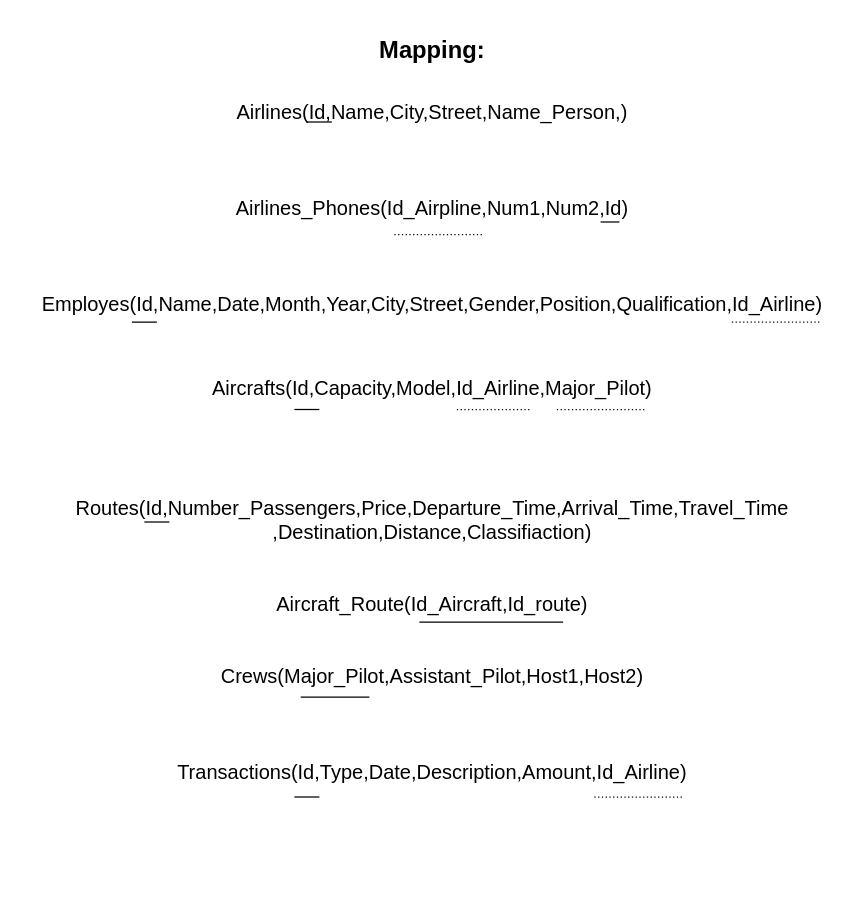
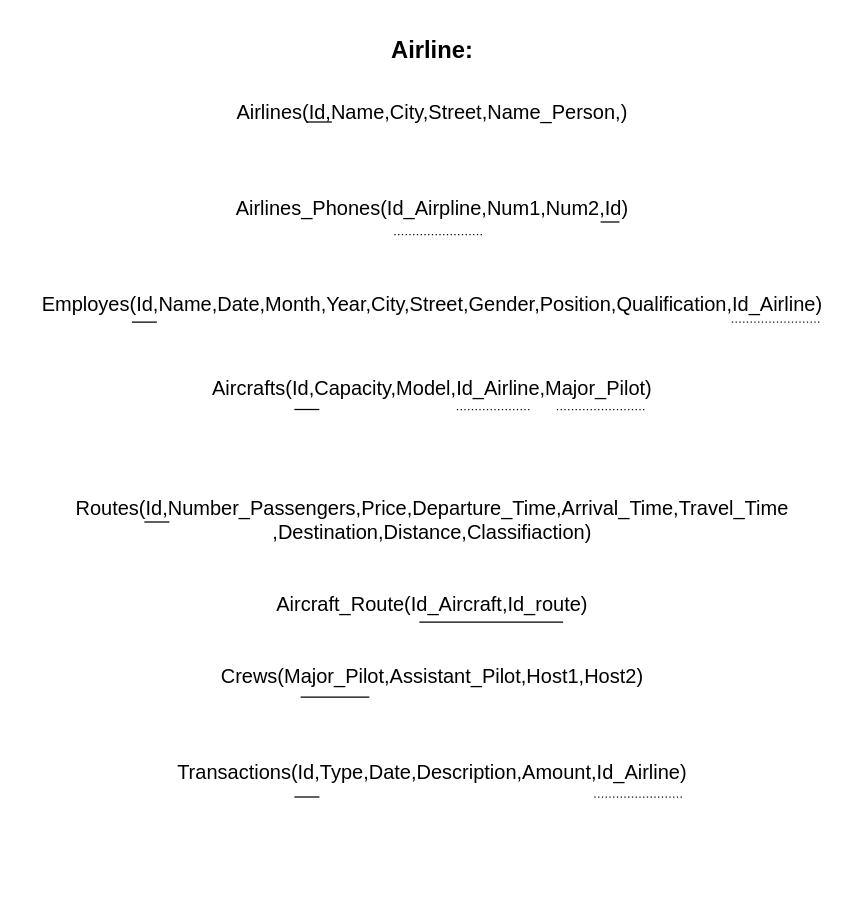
  <mxCell id="0" />
  <mxCell id="1" parent="0" />
  <mxCell id="2" value="&lt;div&gt;&lt;font style=&quot;font-size: 16px;&quot;&gt;&lt;br&gt;&lt;/font&gt;&lt;/div&gt;&lt;font style=&quot;font-size: 16px;&quot;&gt;&lt;div&gt;&lt;font style=&quot;font-size: 16px;&quot;&gt;&lt;br&gt;&lt;/font&gt;&lt;/div&gt;Airlines(Id,Name,City,Street,Name_Person,)&lt;/font&gt;&lt;div&gt;&lt;span style=&quot;font-size: 16px;&quot;&gt;&lt;br&gt;&lt;/span&gt;&lt;/div&gt;&lt;div&gt;&lt;div&gt;&lt;font style=&quot;font-size: 16px;&quot;&gt;&lt;br&gt;&lt;/font&gt;&lt;/div&gt;&lt;div&gt;&lt;font style=&quot;font-size: 16px;&quot;&gt;&lt;br&gt;&lt;/font&gt;&lt;/div&gt;&lt;div&gt;&lt;font style=&quot;font-size: 16px;&quot;&gt;Airlines_Phones(Id_Airpline,Num1,Num2,Id)&lt;br&gt;&lt;/font&gt;&lt;/div&gt;&lt;div&gt;&lt;font style=&quot;font-size: 16px;&quot;&gt;&lt;br&gt;&lt;/font&gt;&lt;/div&gt;&lt;div&gt;&lt;font style=&quot;font-size: 16px;&quot;&gt;&lt;br&gt;&lt;/font&gt;&lt;/div&gt;&lt;div&gt;&lt;font style=&quot;font-size: 16px;&quot;&gt;&lt;br&gt;&lt;/font&gt;&lt;/div&gt;&lt;div&gt;&lt;font style=&quot;font-size: 16px;&quot;&gt;Employes(Id,Name,Date,Month,Year,City,Street,Gender,Position,Qualification,Id_Airline)&lt;/font&gt;&lt;/div&gt;&lt;div&gt;&lt;font style=&quot;font-size: 16px;&quot;&gt;&lt;br&gt;&lt;/font&gt;&lt;/div&gt;&lt;div&gt;&lt;br&gt;&lt;/div&gt;&lt;div&gt;&lt;br&gt;&lt;/div&gt;&lt;div&gt;&lt;span style=&quot;font-size: 16px; background-color: initial;&quot;&gt;Aircrafts(Id,Capacity,Model,&lt;/span&gt;&lt;span style=&quot;font-size: 16px; background-color: initial;&quot;&gt;Id_Airline,&lt;/span&gt;&lt;span style=&quot;font-size: 16px; background-color: initial;&quot;&gt;Major_Pilot&lt;/span&gt;&lt;span style=&quot;background-color: initial; font-size: 16px;&quot;&gt;)&lt;/span&gt;&lt;/div&gt;&lt;/div&gt;&lt;div&gt;&lt;font style=&quot;font-size: 16px;&quot;&gt;&lt;br&gt;&lt;/font&gt;&lt;/div&gt;&lt;div&gt;&lt;font style=&quot;font-size: 16px;&quot;&gt;&lt;br&gt;&lt;/font&gt;&lt;/div&gt;&lt;div&gt;&lt;font style=&quot;font-size: 16px;&quot;&gt;&lt;br&gt;&lt;/font&gt;&lt;/div&gt;&lt;div&gt;&lt;font style=&quot;font-size: 16px;&quot;&gt;&lt;br&gt;&lt;/font&gt;&lt;/div&gt;&lt;div&gt;&lt;font style=&quot;font-size: 16px;&quot;&gt;Routes(Id,Number_Passengers,Price,Departure_Time,Arrival_Time,Travel_Time&lt;/font&gt;&lt;/div&gt;&lt;div&gt;&lt;font style=&quot;font-size: 16px;&quot;&gt;,&lt;/font&gt;&lt;font style=&quot;background-color: initial; font-size: 16px;&quot;&gt;Destination&lt;/font&gt;&lt;span style=&quot;background-color: initial; font-size: 16px;&quot;&gt;,Distance,Classifiaction)&lt;/span&gt;&lt;/div&gt;&lt;div&gt;&lt;font style=&quot;font-size: 16px;&quot;&gt;&lt;br&gt;&lt;/font&gt;&lt;/div&gt;&lt;div&gt;&lt;font style=&quot;font-size: 16px;&quot;&gt;&lt;br&gt;&lt;/font&gt;&lt;/div&gt;&lt;div&gt;&lt;font style=&quot;font-size: 16px;&quot;&gt;Aircraft_Route(Id_Aircraft,Id_route)&lt;/font&gt;&lt;/div&gt;&lt;div&gt;&lt;font style=&quot;font-size: 16px;&quot;&gt;&lt;br&gt;&lt;/font&gt;&lt;/div&gt;&lt;div&gt;&lt;font style=&quot;font-size: 16px;&quot;&gt;&lt;br&gt;&lt;/font&gt;&lt;/div&gt;&lt;div&gt;&lt;font style=&quot;font-size: 16px;&quot;&gt;Crews(Major_Pilot,Assistant_Pilot,Host1,Host2)&lt;/font&gt;&lt;/div&gt;&lt;div&gt;&lt;font style=&quot;font-size: 16px;&quot;&gt;&lt;br&gt;&lt;/font&gt;&lt;/div&gt;&lt;div&gt;&lt;font style=&quot;font-size: 16px;&quot;&gt;&lt;br&gt;&lt;/font&gt;&lt;/div&gt;&lt;div&gt;&lt;font style=&quot;font-size: 16px;&quot;&gt;&lt;br&gt;&lt;/font&gt;&lt;/div&gt;&lt;div&gt;&lt;font style=&quot;font-size: 16px;&quot;&gt;Transactions(Id,Type,Date,Description,Amount,&lt;/font&gt;&lt;span style=&quot;font-size: 16px; background-color: initial;&quot;&gt;Id_Airline&lt;/span&gt;&lt;span style=&quot;font-size: 16px; background-color: initial;&quot;&gt;)&lt;/span&gt;&lt;/div&gt;&lt;div&gt;&lt;br&gt;&lt;/div&gt;&lt;div&gt;&lt;font style=&quot;font-size: 16px;&quot;&gt;&lt;br&gt;&lt;/font&gt;&lt;/div&gt;&lt;div&gt;&lt;font style=&quot;font-size: 16px;&quot;&gt;&lt;br&gt;&lt;/font&gt;&lt;/div&gt;&lt;div&gt;&lt;font style=&quot;font-size: 16px;&quot;&gt;&lt;br&gt;&lt;/font&gt;&lt;/div&gt;" style="text;html=1;align=center;verticalAlign=middle;resizable=0;points=[];autosize=1;strokeColor=none;fillColor=none;" vertex="1" parent="1"><mxGeometry x="20" y="35" width="650" height="670" as="geometry" /></mxCell>
- <mxCell id="3" value="&lt;b&gt;&lt;font style=&quot;font-size: 19px;&quot;&gt;Mapping:&lt;/font&gt;&lt;/b&gt;" style="text;html=1;align=center;verticalAlign=middle;resizable=0;points=[];autosize=1;strokeColor=none;fillColor=none;" vertex="1" parent="1"><mxGeometry x="290" y="20" width="110" height="40" as="geometry" /></mxCell>
+ <mxCell id="3" value="&lt;b&gt;&lt;font style=&quot;font-size: 19px;&quot;&gt;Airline:&lt;/font&gt;&lt;/b&gt;" style="text;html=1;align=center;verticalAlign=middle;resizable=0;points=[];autosize=1;strokeColor=none;fillColor=none;" vertex="1" parent="1"><mxGeometry x="290" y="20" width="110" height="40" as="geometry" /></mxCell>
  <mxCell id="4" value="" style="endArrow=none;html=1;rounded=0;" edge="1" parent="1"><mxGeometry relative="1" as="geometry"><mxPoint x="235" y="637" as="sourcePoint" /><mxPoint x="255" y="637" as="targetPoint" /></mxGeometry></mxCell>
  <mxCell id="5" value="" style="endArrow=none;html=1;rounded=0;" edge="1" parent="1"><mxGeometry relative="1" as="geometry"><mxPoint x="335" y="497" as="sourcePoint" /><mxPoint x="375" y="497" as="targetPoint" /><Array as="points"><mxPoint x="375" y="497" /><mxPoint x="450" y="497" /></Array></mxGeometry></mxCell>
  <mxCell id="6" value="" style="endArrow=none;html=1;rounded=0;dashed=1;dashPattern=1 2;" edge="1" parent="1"><mxGeometry relative="1" as="geometry"><mxPoint x="315" y="187" as="sourcePoint" /><mxPoint x="385" y="187" as="targetPoint" /><Array as="points"><mxPoint x="335" y="187" /></Array></mxGeometry></mxCell>
  <mxCell id="7" value="" style="resizable=0;html=1;whiteSpace=wrap;align=left;verticalAlign=bottom;" connectable="0" vertex="1" parent="6"><mxGeometry x="-1" relative="1" as="geometry" /></mxCell>
  <mxCell id="8" value="" style="resizable=0;html=1;whiteSpace=wrap;align=right;verticalAlign=bottom;" connectable="0" vertex="1" parent="6"><mxGeometry x="1" relative="1" as="geometry" /></mxCell>
  <mxCell id="9" value="" style="endArrow=none;html=1;rounded=0;dashed=1;dashPattern=1 2;" edge="1" parent="1"><mxGeometry relative="1" as="geometry"><mxPoint x="475" y="637" as="sourcePoint" /><mxPoint x="545" y="637" as="targetPoint" /><Array as="points"><mxPoint x="515" y="637" /></Array></mxGeometry></mxCell>
  <mxCell id="10" value="" style="resizable=0;html=1;whiteSpace=wrap;align=left;verticalAlign=bottom;" connectable="0" vertex="1" parent="9"><mxGeometry x="-1" relative="1" as="geometry" /></mxCell>
  <mxCell id="11" value="" style="resizable=0;html=1;whiteSpace=wrap;align=right;verticalAlign=bottom;" connectable="0" vertex="1" parent="9"><mxGeometry x="1" relative="1" as="geometry" /></mxCell>
  <mxCell id="12" value="" style="endArrow=none;html=1;rounded=0;dashed=1;dashPattern=1 2;" edge="1" parent="1"><mxGeometry relative="1" as="geometry"><mxPoint x="585" y="257" as="sourcePoint" /><mxPoint x="655" y="257" as="targetPoint" /></mxGeometry></mxCell>
  <mxCell id="13" value="" style="resizable=0;html=1;whiteSpace=wrap;align=left;verticalAlign=bottom;" connectable="0" vertex="1" parent="12"><mxGeometry x="-1" relative="1" as="geometry" /></mxCell>
  <mxCell id="14" value="" style="resizable=0;html=1;whiteSpace=wrap;align=right;verticalAlign=bottom;" connectable="0" vertex="1" parent="12"><mxGeometry x="1" relative="1" as="geometry" /></mxCell>
  <mxCell id="15" value="" style="endArrow=none;html=1;rounded=0;" edge="1" parent="1"><mxGeometry relative="1" as="geometry"><mxPoint x="480" y="177" as="sourcePoint" /><mxPoint x="495" y="177" as="targetPoint" /></mxGeometry></mxCell>
  <mxCell id="16" value="" style="endArrow=none;html=1;rounded=0;" edge="1" parent="1"><mxGeometry relative="1" as="geometry"><mxPoint x="115" y="257" as="sourcePoint" /><mxPoint x="125" y="257" as="targetPoint" /><Array as="points"><mxPoint x="105" y="257" /><mxPoint x="115" y="257" /></Array></mxGeometry></mxCell>
  <mxCell id="17" value="" style="endArrow=none;html=1;rounded=0;" edge="1" parent="1"><mxGeometry relative="1" as="geometry"><mxPoint x="235" y="327" as="sourcePoint" /><mxPoint x="255" y="327" as="targetPoint" /></mxGeometry></mxCell>
  <mxCell id="18" value="" style="endArrow=none;html=1;rounded=0;dashed=1;dashPattern=1 2;" edge="1" parent="1"><mxGeometry relative="1" as="geometry"><mxPoint x="365" y="327" as="sourcePoint" /><mxPoint x="425" y="327" as="targetPoint" /></mxGeometry></mxCell>
  <mxCell id="19" value="" style="resizable=0;html=1;whiteSpace=wrap;align=left;verticalAlign=bottom;" connectable="0" vertex="1" parent="18"><mxGeometry x="-1" relative="1" as="geometry" /></mxCell>
  <mxCell id="20" value="" style="resizable=0;html=1;whiteSpace=wrap;align=right;verticalAlign=bottom;" connectable="0" vertex="1" parent="18"><mxGeometry x="1" relative="1" as="geometry" /></mxCell>
  <mxCell id="21" value="" style="endArrow=none;html=1;rounded=0;dashed=1;dashPattern=1 2;" edge="1" parent="1"><mxGeometry relative="1" as="geometry"><mxPoint x="445" y="327" as="sourcePoint" /><mxPoint x="515" y="327" as="targetPoint" /></mxGeometry></mxCell>
  <mxCell id="22" value="" style="resizable=0;html=1;whiteSpace=wrap;align=left;verticalAlign=bottom;" connectable="0" vertex="1" parent="21"><mxGeometry x="-1" relative="1" as="geometry" /></mxCell>
  <mxCell id="23" value="" style="resizable=0;html=1;whiteSpace=wrap;align=right;verticalAlign=bottom;" connectable="0" vertex="1" parent="21"><mxGeometry x="1" relative="1" as="geometry" /></mxCell>
  <mxCell id="24" value="" style="endArrow=none;html=1;rounded=0;" edge="1" parent="1"><mxGeometry relative="1" as="geometry"><mxPoint x="115" y="417" as="sourcePoint" /><mxPoint x="135" y="417" as="targetPoint" /></mxGeometry></mxCell>
  <mxCell id="25" value="" style="endArrow=none;html=1;rounded=0;" edge="1" parent="1"><mxGeometry relative="1" as="geometry"><mxPoint x="245" y="97" as="sourcePoint" /><mxPoint x="265" y="97" as="targetPoint" /></mxGeometry></mxCell>
  <mxCell id="26" value="" style="endArrow=none;html=1;rounded=0;" edge="1" parent="1"><mxGeometry relative="1" as="geometry"><mxPoint x="240" y="557" as="sourcePoint" /><mxPoint x="295" y="557" as="targetPoint" /></mxGeometry></mxCell>
